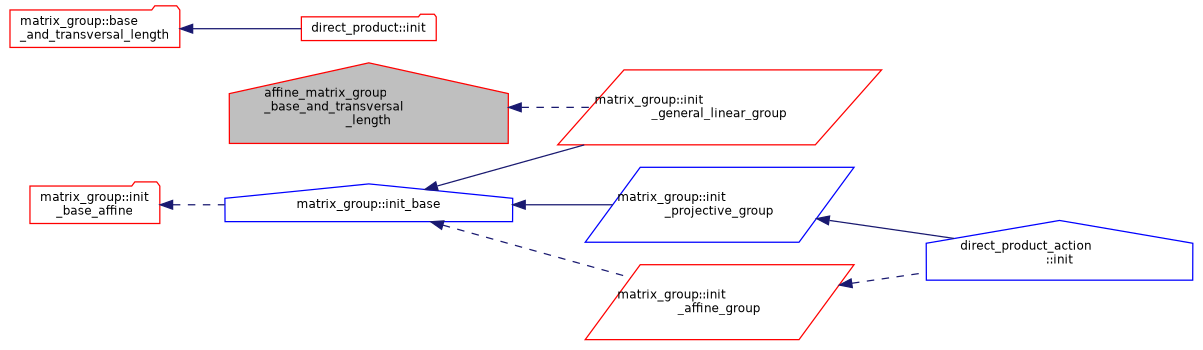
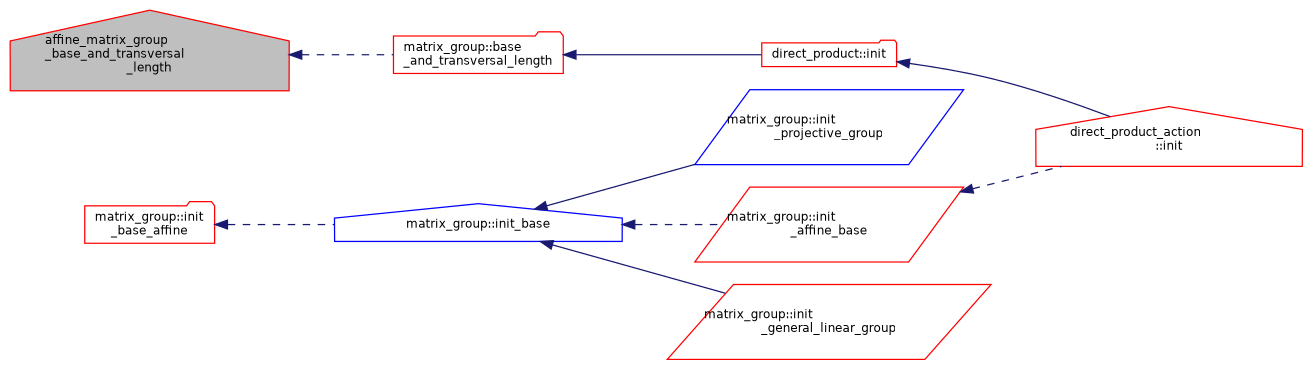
  digraph {
    rankdir=LR
    node [color=red fillcolor=white fontname=Helvetica fontsize=10 shape=house style=filled]
    edge [color=midnightblue dir=back fontname=Helvetica fontsize=10 labelfontname=Helvetica labelfontsize=10 style=dashed]
    n1 [fillcolor=grey75 fontcolor=black height=0.2 label="affine_matrix_group\l_base_and_transversal\l_length" width=0.4]
    n2 [height=0.2 label="matrix_group::base\l_and_transversal_length" shape=folder width=0.4]
    n3 [height=0.2 label="matrix_group::init\l_base_affine" shape=folder width=0.4]
    n4 [color=blue height=0.2 label="matrix_group::init_base" width=0.4]
    n5 [height=0.2 label="direct_product::init" shape=folder width=0.4]
    n6 [color=blue height=0.2 label="matrix_group::init\l_projective_group" shape=parallelogram width=0.4]
-   n7 [height=0.2 label="matrix_group::init\l_affine_group" shape=parallelogram width=0.4]
+   n7 [height=0.2 label="matrix_group::init\l_affine_base" shape=parallelogram width=0.4]
    n8 [height=0.2 label="matrix_group::init\l_general_linear_group" shape=parallelogram width=0.4]
-   n9 [color=blue height=0.2 label="direct_product_action\l::init" width=0.4]
-   n1 -> n8
+   n9 [height=0.2 label="direct_product_action\l::init" width=0.4]
+   n1 -> n2
    n2 -> n5 [style=solid]
    n3 -> n4
    n4 -> n6 [style=solid]
    n4 -> n7
    n4 -> n8 [style=solid]
-   n6 -> n9 [style=solid]
+   n5 -> n9 [style=solid]
    n7 -> n9
  }
